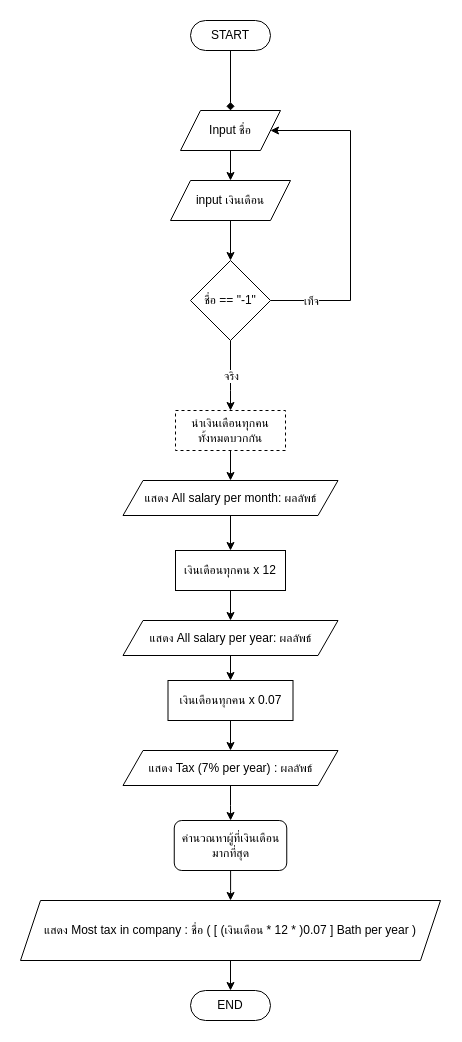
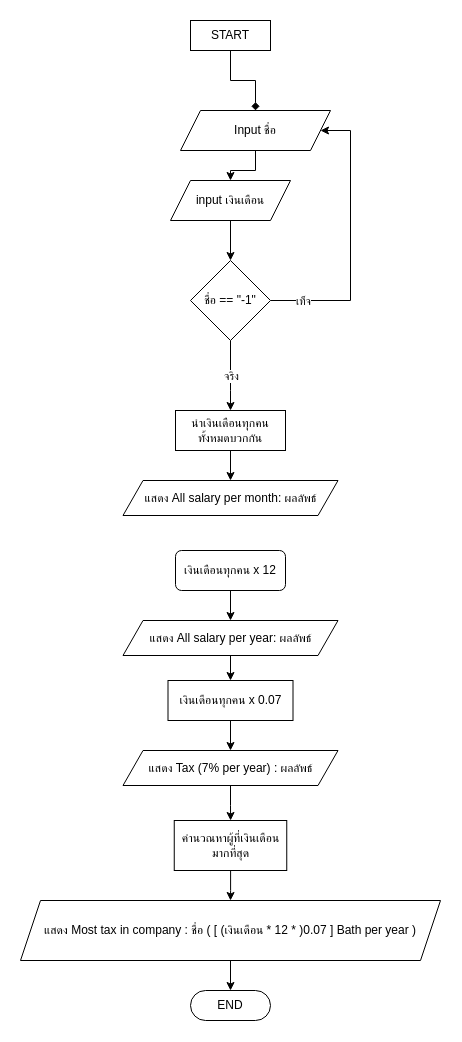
  <mxCell id="0" />
  <mxCell id="1" parent="0" />
  <mxCell id="2" style="edgeStyle=orthogonalEdgeStyle;rounded=0;orthogonalLoop=1;jettySize=auto;html=1;endArrow=diamond;" edge="1" parent="1" source="3" target="6"><mxGeometry relative="1" as="geometry"><mxPoint x="230" y="90" as="targetPoint" /></mxGeometry></mxCell>
- <mxCell id="3" value="START" style="rounded=1;whiteSpace=wrap;html=1;arcSize=50;" parent="1" vertex="1"><mxGeometry x="190" y="20" width="80" height="30" as="geometry" /></mxCell>
+ <mxCell id="3" value="START" style="whiteSpace=wrap;html=1;arcSize=50;rounded=0;" parent="1" vertex="1"><mxGeometry x="190" y="20" width="80" height="30" as="geometry" /></mxCell>
  <mxCell id="4" value="END" style="rounded=1;whiteSpace=wrap;html=1;arcSize=50;" parent="1" vertex="1"><mxGeometry x="190" y="990" width="80" height="30" as="geometry" /></mxCell>
  <mxCell id="5" style="edgeStyle=orthogonalEdgeStyle;rounded=0;orthogonalLoop=1;jettySize=auto;html=1;" edge="1" parent="1" source="6" target="8"><mxGeometry relative="1" as="geometry"><mxPoint x="230" y="180" as="targetPoint" /></mxGeometry></mxCell>
- <mxCell id="6" value="Input ชื่อ" style="shape=parallelogram;perimeter=parallelogramPerimeter;whiteSpace=wrap;html=1;fixedSize=1;" vertex="1" parent="1"><mxGeometry x="180" y="110" width="100" height="40" as="geometry" /></mxCell>
+ <mxCell id="6" value="Input ชื่อ" style="shape=parallelogram;perimeter=parallelogramPerimeter;whiteSpace=wrap;html=1;fixedSize=1;" vertex="1" parent="1"><mxGeometry x="180" y="110" width="150" height="40" as="geometry" /></mxCell>
  <mxCell id="7" style="edgeStyle=orthogonalEdgeStyle;rounded=0;orthogonalLoop=1;jettySize=auto;html=1;" edge="1" parent="1" source="8" target="13"><mxGeometry relative="1" as="geometry"><mxPoint x="230" y="260" as="targetPoint" /></mxGeometry></mxCell>
  <mxCell id="8" value="input เงินเดือน" style="shape=parallelogram;perimeter=parallelogramPerimeter;whiteSpace=wrap;html=1;fixedSize=1;" vertex="1" parent="1"><mxGeometry x="170" y="180" width="120" height="40" as="geometry" /></mxCell>
  <mxCell id="9" style="edgeStyle=orthogonalEdgeStyle;rounded=0;orthogonalLoop=1;jettySize=auto;html=1;" edge="1" parent="1" source="13" target="15"><mxGeometry relative="1" as="geometry"><mxPoint x="230" y="400" as="targetPoint" /><Array as="points"><mxPoint x="230" y="390" /><mxPoint x="230" y="390" /></Array></mxGeometry></mxCell>
  <mxCell id="10" value="จริง" style="edgeLabel;html=1;align=center;verticalAlign=middle;resizable=0;points=[];" vertex="1" connectable="0" parent="9"><mxGeometry x="0.012" y="1" relative="1" as="geometry"><mxPoint x="-1" as="offset" /></mxGeometry></mxCell>
  <mxCell id="11" style="edgeStyle=orthogonalEdgeStyle;rounded=0;orthogonalLoop=1;jettySize=auto;html=1;entryX=1;entryY=0.5;entryDx=0;entryDy=0;" edge="1" parent="1" source="13" target="6"><mxGeometry relative="1" as="geometry"><Array as="points"><mxPoint x="350" y="300" /><mxPoint x="350" y="130" /></Array></mxGeometry></mxCell>
  <mxCell id="12" value="เท็จ" style="edgeLabel;html=1;align=center;verticalAlign=middle;resizable=0;points=[];" vertex="1" connectable="0" parent="11"><mxGeometry x="-0.699" y="-3" relative="1" as="geometry"><mxPoint x="-10" y="-3" as="offset" /></mxGeometry></mxCell>
  <mxCell id="13" value="ชื่อ == &quot;-1&quot;" style="rhombus;whiteSpace=wrap;html=1;" vertex="1" parent="1"><mxGeometry x="190" y="260" width="80" height="80" as="geometry" /></mxCell>
  <mxCell id="14" style="edgeStyle=orthogonalEdgeStyle;rounded=0;orthogonalLoop=1;jettySize=auto;html=1;" edge="1" parent="1" source="15" target="17"><mxGeometry relative="1" as="geometry"><mxPoint x="230" y="480" as="targetPoint" /></mxGeometry></mxCell>
- <mxCell id="15" value="นำเงินเดือนทุกคนทั้งหมดบวกกัน" style="rounded=0;whiteSpace=wrap;html=1;dashed=1;" vertex="1" parent="1"><mxGeometry x="175" y="410" width="110" height="40" as="geometry" /></mxCell>
- <mxCell id="16" style="edgeStyle=orthogonalEdgeStyle;rounded=0;orthogonalLoop=1;jettySize=auto;html=1;entryX=0.5;entryY=0;entryDx=0;entryDy=0;" edge="1" parent="1" source="17" target="19"><mxGeometry relative="1" as="geometry" /></mxCell>
+ <mxCell id="15" value="นำเงินเดือนทุกคนทั้งหมดบวกกัน" style="rounded=0;whiteSpace=wrap;html=1;" vertex="1" parent="1"><mxGeometry x="175" y="410" width="110" height="40" as="geometry" /></mxCell>
  <mxCell id="17" value="แสดง All salary per month: ผลลัพธ์" style="shape=parallelogram;perimeter=parallelogramPerimeter;whiteSpace=wrap;html=1;fixedSize=1;" vertex="1" parent="1"><mxGeometry x="122.5" y="480" width="215" height="35" as="geometry" /></mxCell>
  <mxCell id="18" style="edgeStyle=orthogonalEdgeStyle;rounded=0;orthogonalLoop=1;jettySize=auto;html=1;" edge="1" parent="1" source="19" target="21"><mxGeometry relative="1" as="geometry"><mxPoint x="230" y="620" as="targetPoint" /></mxGeometry></mxCell>
- <mxCell id="19" value="เงินเดือนทุกคน x 12" style="rounded=0;whiteSpace=wrap;html=1;" vertex="1" parent="1"><mxGeometry x="175" y="550" width="110" height="40" as="geometry" /></mxCell>
+ <mxCell id="19" value="เงินเดือนทุกคน x 12" style="whiteSpace=wrap;html=1;rounded=1;" vertex="1" parent="1"><mxGeometry x="175" y="550" width="110" height="40" as="geometry" /></mxCell>
  <mxCell id="20" style="edgeStyle=orthogonalEdgeStyle;rounded=0;orthogonalLoop=1;jettySize=auto;html=1;entryX=0.5;entryY=0;entryDx=0;entryDy=0;" edge="1" parent="1" source="21" target="23"><mxGeometry relative="1" as="geometry" /></mxCell>
  <mxCell id="21" value="แสดง All salary per year:&amp;nbsp;ผลลัพธ์" style="shape=parallelogram;perimeter=parallelogramPerimeter;whiteSpace=wrap;html=1;fixedSize=1;" vertex="1" parent="1"><mxGeometry x="122.5" y="620" width="215" height="35" as="geometry" /></mxCell>
  <mxCell id="22" style="edgeStyle=orthogonalEdgeStyle;rounded=0;orthogonalLoop=1;jettySize=auto;html=1;" edge="1" source="23" target="25" parent="1"><mxGeometry relative="1" as="geometry"><mxPoint x="230" y="770" as="targetPoint" /></mxGeometry></mxCell>
  <mxCell id="23" value="เงินเดือนทุกคน x 0.07" style="rounded=0;whiteSpace=wrap;html=1;" vertex="1" parent="1"><mxGeometry x="167.5" y="680" width="125" height="40" as="geometry" /></mxCell>
  <mxCell id="24" style="edgeStyle=orthogonalEdgeStyle;rounded=0;orthogonalLoop=1;jettySize=auto;html=1;" edge="1" parent="1" source="25" target="27"><mxGeometry relative="1" as="geometry"><mxPoint x="230" y="850" as="targetPoint" /></mxGeometry></mxCell>
  <mxCell id="25" value="แสดง Tax (7% per year) : ผลลัพธ์" style="shape=parallelogram;perimeter=parallelogramPerimeter;whiteSpace=wrap;html=1;fixedSize=1;" vertex="1" parent="1"><mxGeometry x="122.5" y="750" width="215" height="35" as="geometry" /></mxCell>
  <mxCell id="26" style="edgeStyle=orthogonalEdgeStyle;rounded=0;orthogonalLoop=1;jettySize=auto;html=1;" edge="1" parent="1" source="27" target="29"><mxGeometry relative="1" as="geometry"><mxPoint x="230" y="900" as="targetPoint" /></mxGeometry></mxCell>
- <mxCell id="27" value="คำนวณหาผู้ที่เงินเดือนมากที่สุด" style="whiteSpace=wrap;html=1;rounded=1;" vertex="1" parent="1"><mxGeometry x="173.75" y="820" width="112.5" height="50" as="geometry" /></mxCell>
+ <mxCell id="27" value="คำนวณหาผู้ที่เงินเดือนมากที่สุด" style="rounded=0;whiteSpace=wrap;html=1;" vertex="1" parent="1"><mxGeometry x="173.75" y="820" width="112.5" height="50" as="geometry" /></mxCell>
  <mxCell id="28" value="" style="edgeStyle=orthogonalEdgeStyle;rounded=0;orthogonalLoop=1;jettySize=auto;html=1;" edge="1" parent="1" source="29" target="4"><mxGeometry relative="1" as="geometry" /></mxCell>
  <mxCell id="29" value="แสดง&amp;nbsp;Most tax in company : ชื่อ ( [ (เงินเดือน * 12 * )0.07 ] Bath per year )" style="shape=parallelogram;perimeter=parallelogramPerimeter;whiteSpace=wrap;html=1;fixedSize=1;" vertex="1" parent="1"><mxGeometry x="20" y="900" width="420" height="60" as="geometry" /></mxCell>
